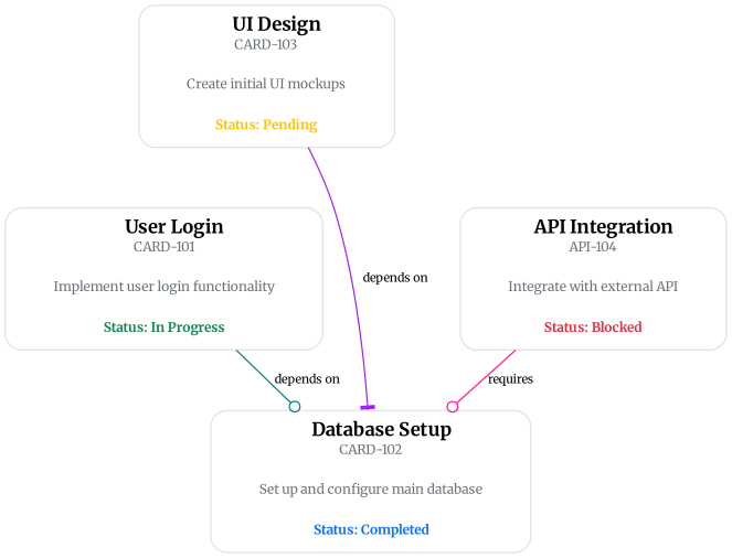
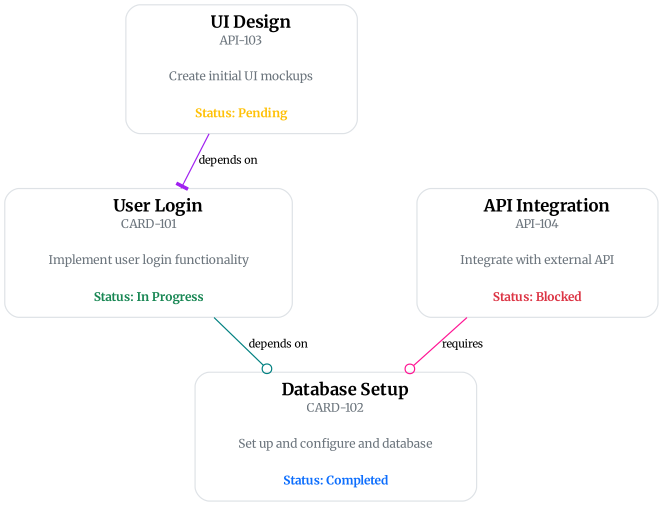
  digraph {
    bgcolor=white
    fontname=Merriweather
    fontsize=12
    rankdir=TB
    node [fontname=Merriweather margin=0 shape=none]
    edge [arrowhead=odot fontname=Merriweather fontsize=9]
    n1 [label=<     <TABLE BORDER="1" CELLBORDER="0" CELLSPACING="0" CELLPADDING="8"      STYLE="rounded" COLOR="#dee2e6" BGCOLOR="#ffffff">     <!-- Title Row -->     <TR>     <TD>     <FONT POINT-SIZE="14"><B>User Login</B></FONT><BR/>     <FONT POINT-SIZE="10" COLOR="#6c757d">CARD-101</FONT>     </TD>     </TR>     <!-- Description Row -->     <TR>     <TD>     <FONT POINT-SIZE="10" COLOR="#6c757d">     Implement user login functionality     </FONT>     </TD>     </TR>     <!-- Status Row -->     <TR>     <TD>     <FONT POINT-SIZE="10" COLOR="#198754"><B>Status: In Progress</B></FONT>     </TD>     </TR>     </TABLE>     >]
-   n2 [label=<     <TABLE BORDER="1" CELLBORDER="0" CELLSPACING="0" CELLPADDING="8"      STYLE="rounded" COLOR="#dee2e6" BGCOLOR="#ffffff">     <TR>     <TD>     <FONT POINT-SIZE="14"><B>Database Setup</B></FONT><BR/>     <FONT POINT-SIZE="10" COLOR="#6c757d">CARD-102</FONT>     </TD>     </TR>     <TR>     <TD>     <FONT POINT-SIZE="10" COLOR="#6c757d">     Set up and configure main database     </FONT>     </TD>     </TR>     <TR>     <TD>     <FONT POINT-SIZE="10" COLOR="#0d6efd"><B>Status: Completed</B></FONT>     </TD>     </TR>     </TABLE>     >]
-   n3 [label=<     <TABLE BORDER="1" CELLBORDER="0" CELLSPACING="0" CELLPADDING="8"      STYLE="rounded" COLOR="#dee2e6" BGCOLOR="#ffffff">     <TR>     <TD>     <FONT POINT-SIZE="14"><B>UI Design</B></FONT><BR/>     <FONT POINT-SIZE="10" COLOR="#6c757d">CARD-103</FONT>     </TD>     </TR>     <TR>     <TD>     <FONT POINT-SIZE="10" COLOR="#6c757d">     Create initial UI mockups     </FONT>     </TD>     </TR>     <TR>     <TD>     <FONT POINT-SIZE="10" COLOR="#ffc107"><B>Status: Pending</B></FONT>     </TD>     </TR>     </TABLE>     >]
+   n2 [label=<     <TABLE BORDER="1" CELLBORDER="0" CELLSPACING="0" CELLPADDING="8"      STYLE="rounded" COLOR="#dee2e6" BGCOLOR="#ffffff">     <TR>     <TD>     <FONT POINT-SIZE="14"><B>Database Setup</B></FONT><BR/>     <FONT POINT-SIZE="10" COLOR="#6c757d">CARD-102</FONT>     </TD>     </TR>     <TR>     <TD>     <FONT POINT-SIZE="10" COLOR="#6c757d">     Set up and configure and database     </FONT>     </TD>     </TR>     <TR>     <TD>     <FONT POINT-SIZE="10" COLOR="#0d6efd"><B>Status: Completed</B></FONT>     </TD>     </TR>     </TABLE>     >]
+   n3 [label=<     <TABLE BORDER="1" CELLBORDER="0" CELLSPACING="0" CELLPADDING="8"      STYLE="rounded" COLOR="#dee2e6" BGCOLOR="#ffffff">     <TR>     <TD>     <FONT POINT-SIZE="14"><B>UI Design</B></FONT><BR/>     <FONT POINT-SIZE="10" COLOR="#6c757d">API-103</FONT>     </TD>     </TR>     <TR>     <TD>     <FONT POINT-SIZE="10" COLOR="#6c757d">     Create initial UI mockups     </FONT>     </TD>     </TR>     <TR>     <TD>     <FONT POINT-SIZE="10" COLOR="#ffc107"><B>Status: Pending</B></FONT>     </TD>     </TR>     </TABLE>     >]
    n4 [label=<     <TABLE BORDER="1" CELLBORDER="0" CELLSPACING="0" CELLPADDING="8"      STYLE="rounded" COLOR="#dee2e6" BGCOLOR="#ffffff">     <TR>     <TD>     <FONT POINT-SIZE="14"><B>API Integration</B></FONT><BR/>     <FONT POINT-SIZE="10" COLOR="#6c757d">API-104</FONT>     </TD>     </TR>     <TR>     <TD>     <FONT POINT-SIZE="10" COLOR="#6c757d">     Integrate with external API     </FONT>     </TD>     </TR>     <TR>     <TD>     <FONT POINT-SIZE="10" COLOR="#dc3545"><B>Status: Blocked</B></FONT>     </TD>     </TR>     </TABLE>     >]
    n1 -> n2 [color=teal label="depends on"]
-   n3 -> n2 [arrowhead=tee color=purple label="depends on"]
+   n3 -> n1 [arrowhead=tee color=purple label="depends on"]
    n4 -> n2 [color=deeppink label=requires]
  }
